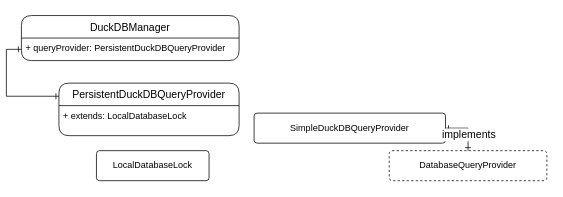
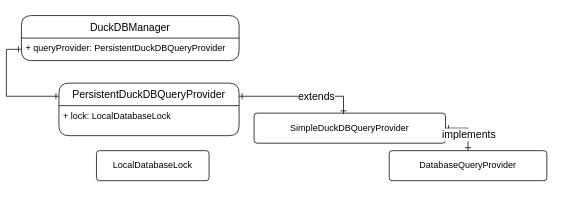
  <mxCell id="0" />
  <mxCell id="1" parent="0" />
  <mxCell id="2" value="DuckDBManager" style="swimlane;childLayout=stackLayout;horizontal=1;startSize=30;horizontalStack=0;rounded=1;fontSize=14;fontStyle=0;strokeWidth=1;resizeParent=0;resizeLast=1;shadow=0;dashed=0;align=center;" vertex="1" parent="1"><mxGeometry x="20" y="20" width="290" height="60" as="geometry" /></mxCell>
  <mxCell id="3" value="+ queryProvider: PersistentDuckDBQueryProvider" style="align=left;strokeColor=none;fillColor=none;spacingLeft=4;fontSize=12;verticalAlign=top;resizable=0;rotatable=0;part=1;" vertex="1" parent="2"><mxGeometry y="30" width="290" height="30" as="geometry" /></mxCell>
  <mxCell id="4" value="PersistentDuckDBQueryProvider" style="swimlane;childLayout=stackLayout;horizontal=1;startSize=30;horizontalStack=0;rounded=1;fontSize=14;fontStyle=0;strokeWidth=1;resizeParent=0;resizeLast=1;shadow=0;dashed=0;align=center;" vertex="1" parent="1"><mxGeometry x="70" y="110" width="240" height="70" as="geometry" /></mxCell>
- <mxCell id="5" value="+ extends: LocalDatabaseLock" style="align=left;strokeColor=none;fillColor=none;spacingLeft=4;fontSize=12;verticalAlign=top;resizable=0;rotatable=0;part=1;" vertex="1" parent="4"><mxGeometry y="30" width="240" height="40" as="geometry" /></mxCell>
+ <mxCell id="5" value="+ lock: LocalDatabaseLock" style="align=left;strokeColor=none;fillColor=none;spacingLeft=4;fontSize=12;verticalAlign=top;resizable=0;rotatable=0;part=1;" vertex="1" parent="4"><mxGeometry y="30" width="240" height="40" as="geometry" /></mxCell>
  <mxCell id="6" value="SimpleDuckDBQueryProvider" style="rounded=1;arcSize=10;whiteSpace=wrap;html=1;align=center;" vertex="1" parent="1"><mxGeometry x="330" y="150" width="255" height="40" as="geometry" /></mxCell>
  <mxCell id="7" value="LocalDatabaseLock" style="rounded=1;arcSize=10;whiteSpace=wrap;html=1;align=center;" vertex="1" parent="1"><mxGeometry x="120" y="200" width="150" height="40" as="geometry" /></mxCell>
  <mxCell id="8" style="edgeStyle=orthogonalEdgeStyle;rounded=0;orthogonalLoop=1;jettySize=auto;html=1;exitX=0;exitY=0.5;exitDx=0;exitDy=0;entryX=0;entryY=0.25;entryDx=0;entryDy=0;strokeColor=default;endArrow=ERone;endFill=0;startArrow=ERone;startFill=0;" edge="1" parent="1" source="3" target="4"><mxGeometry relative="1" as="geometry" /></mxCell>
- <mxCell id="11" value="DatabaseQueryProvider" style="rounded=1;arcSize=10;whiteSpace=wrap;html=1;align=center;dashed=1;" vertex="1" parent="1"><mxGeometry x="510" y="200" width="210" height="40" as="geometry" /></mxCell>
+ <mxCell id="9" style="edgeStyle=orthogonalEdgeStyle;rounded=0;orthogonalLoop=1;jettySize=auto;html=1;exitX=1;exitY=0.25;exitDx=0;exitDy=0;entryX=0.467;entryY=0.025;entryDx=0;entryDy=0;strokeColor=default;endArrow=ERone;endFill=0;startArrow=ERone;startFill=0;entryPerimeter=0;" edge="1" parent="1" source="4" target="6"><mxGeometry relative="1" as="geometry"><mxPoint x="400" y="30" as="sourcePoint" /><mxPoint x="480" y="92.5" as="targetPoint" /></mxGeometry></mxCell>
+ <mxCell id="10" value="extends" style="edgeLabel;html=1;align=center;verticalAlign=middle;resizable=0;points=[];fontSize=14;" vertex="1" connectable="0" parent="9"><mxGeometry x="0.259" relative="1" as="geometry"><mxPoint as="offset" /></mxGeometry></mxCell>
+ <mxCell id="11" value="DatabaseQueryProvider" style="rounded=1;arcSize=10;whiteSpace=wrap;html=1;align=center;" vertex="1" parent="1"><mxGeometry x="510" y="200" width="210" height="40" as="geometry" /></mxCell>
  <mxCell id="12" style="edgeStyle=orthogonalEdgeStyle;rounded=0;orthogonalLoop=1;jettySize=auto;html=1;exitX=1;exitY=0.5;exitDx=0;exitDy=0;entryX=0.5;entryY=0;entryDx=0;entryDy=0;strokeColor=default;endArrow=ERone;endFill=0;startArrow=ERone;startFill=0;" edge="1" parent="1" source="6" target="11"><mxGeometry relative="1" as="geometry"><mxPoint x="590" y="166.5" as="sourcePoint" /><mxPoint x="718.07" y="190" as="targetPoint" /></mxGeometry></mxCell>
  <mxCell id="13" value="implements" style="edgeLabel;html=1;align=center;verticalAlign=middle;resizable=0;points=[];fontSize=14;" vertex="1" connectable="0" parent="12"><mxGeometry x="0.259" relative="1" as="geometry"><mxPoint as="offset" /></mxGeometry></mxCell>
